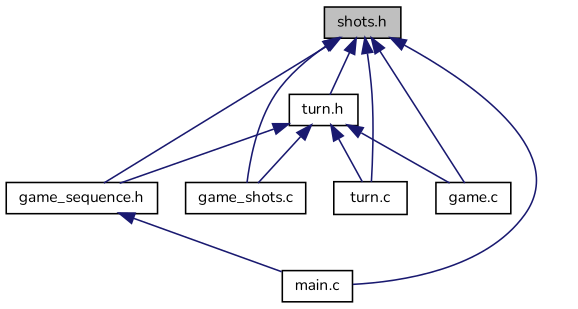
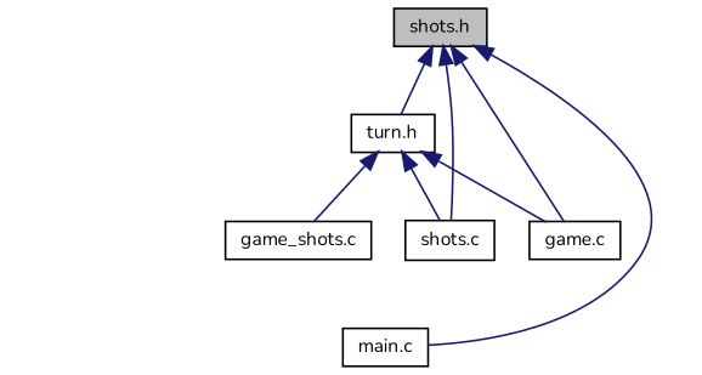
  digraph {
    fontname=Nunito
    node [color=black fillcolor=white fontname=Nunito fontsize=10 shape=record style=filled]
    edge [color=midnightblue dir=back fontname=Nunito fontsize=10 labelfontname=Helvetica labelfontsize=10 style=solid]
    n1 [fillcolor=grey75 fontcolor=black height=0.2 label="shots.h" width=0.4]
    n2 [height=0.2 label="game_shots.c" width=0.4]
-   n3 [height=0.2 label="game_sequence.h" width=0.4]
    n4 [height=0.2 label="main.c" width=0.4]
-   n5 [height=0.2 label="turn.c" width=0.4]
+   n5 [height=0.2 label="shots.c" width=0.4]
    n6 [height=0.2 label="game.c" width=0.4]
    n7 [height=0.2 label="turn.h" width=0.4]
-   n1 -> n2
-   n1 -> n3
    n1 -> n4
    n1 -> n5
    n1 -> n6
    n1 -> n7
-   n3 -> n4
    n7 -> n2
-   n7 -> n3
    n7 -> n5
    n7 -> n6
  }
